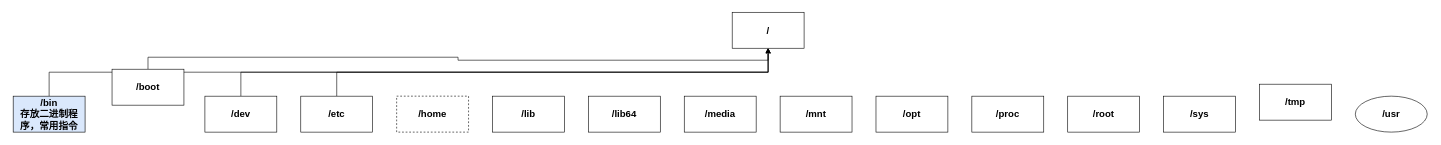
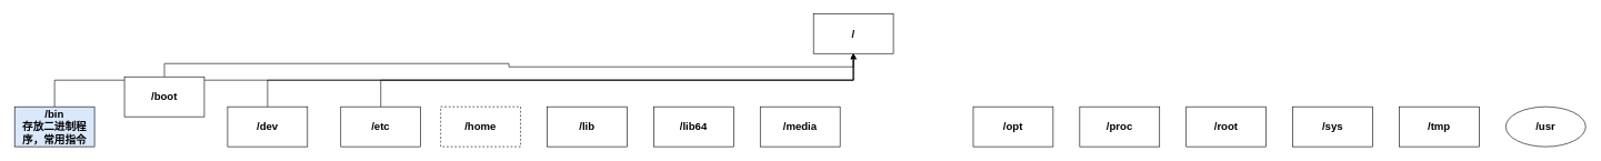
  <mxCell id="0" />
  <mxCell id="1" parent="0" />
  <mxCell id="2" value="&lt;b&gt;&lt;font style=&quot;font-size: 16px&quot;&gt;/&lt;/font&gt;&lt;/b&gt;" style="rounded=0;whiteSpace=wrap;html=1;" vertex="1" parent="1"><mxGeometry x="1220" y="20" width="120" height="60" as="geometry" /></mxCell>
  <mxCell id="3" style="edgeStyle=orthogonalEdgeStyle;rounded=0;orthogonalLoop=1;jettySize=auto;html=1;exitX=0.5;exitY=0;exitDx=0;exitDy=0;entryX=0.5;entryY=1;entryDx=0;entryDy=0;" edge="1" parent="1" source="4" target="2"><mxGeometry relative="1" as="geometry" /></mxCell>
  <mxCell id="4" value="&lt;b&gt;&lt;font style=&quot;font-size: 16px&quot;&gt;/bin&lt;br&gt;存放二进制程序，常用指令&lt;br&gt;&lt;/font&gt;&lt;/b&gt;" style="rounded=0;whiteSpace=wrap;html=1;fillColor=#dae8fc;" vertex="1" parent="1"><mxGeometry x="20" y="160" width="120" height="60" as="geometry" /></mxCell>
  <mxCell id="5" style="edgeStyle=orthogonalEdgeStyle;rounded=0;orthogonalLoop=1;jettySize=auto;html=1;exitX=0.5;exitY=0;exitDx=0;exitDy=0;entryX=0.5;entryY=1;entryDx=0;entryDy=0;" edge="1" parent="1" source="6" target="2"><mxGeometry relative="1" as="geometry" /></mxCell>
  <mxCell id="6" value="&lt;b&gt;&lt;font style=&quot;font-size: 16px&quot;&gt;/boot&lt;br&gt;&lt;/font&gt;&lt;/b&gt;" style="rounded=0;whiteSpace=wrap;html=1;" vertex="1" parent="1"><mxGeometry x="185" y="115" width="120" height="60" as="geometry" /></mxCell>
  <mxCell id="7" style="edgeStyle=orthogonalEdgeStyle;rounded=0;orthogonalLoop=1;jettySize=auto;html=1;exitX=0.5;exitY=0;exitDx=0;exitDy=0;entryX=0.5;entryY=1;entryDx=0;entryDy=0;" edge="1" parent="1" source="8" target="2"><mxGeometry relative="1" as="geometry" /></mxCell>
  <mxCell id="8" value="&lt;b&gt;&lt;font style=&quot;font-size: 16px&quot;&gt;/dev&lt;br&gt;&lt;/font&gt;&lt;/b&gt;" style="rounded=0;whiteSpace=wrap;html=1;" vertex="1" parent="1"><mxGeometry x="340" y="160" width="120" height="60" as="geometry" /></mxCell>
  <mxCell id="9" style="edgeStyle=orthogonalEdgeStyle;rounded=0;orthogonalLoop=1;jettySize=auto;html=1;exitX=0.5;exitY=0;exitDx=0;exitDy=0;entryX=0.5;entryY=1;entryDx=0;entryDy=0;" edge="1" parent="1" source="10" target="2"><mxGeometry relative="1" as="geometry" /></mxCell>
- <mxCell id="10" value="&lt;b&gt;&lt;font style=&quot;font-size: 16px&quot;&gt;/etc&lt;br&gt;&lt;/font&gt;&lt;/b&gt;" style="rounded=0;whiteSpace=wrap;html=1;" vertex="1" parent="1"><mxGeometry x="500" y="160" width="120" height="60" as="geometry" /></mxCell>
+ <mxCell id="10" value="&lt;b&gt;&lt;font style=&quot;font-size: 16px&quot;&gt;/etc&lt;br&gt;&lt;/font&gt;&lt;/b&gt;" style="rounded=0;whiteSpace=wrap;html=1;" vertex="1" parent="1"><mxGeometry x="510" y="160" width="120" height="60" as="geometry" /></mxCell>
  <mxCell id="11" value="&lt;b&gt;&lt;font style=&quot;font-size: 16px&quot;&gt;/home&lt;br&gt;&lt;/font&gt;&lt;/b&gt;" style="rounded=0;whiteSpace=wrap;html=1;dashed=1;" vertex="1" parent="1"><mxGeometry x="660" y="160" width="120" height="60" as="geometry" /></mxCell>
  <mxCell id="12" value="&lt;b&gt;&lt;font style=&quot;font-size: 16px&quot;&gt;/lib&lt;br&gt;&lt;/font&gt;&lt;/b&gt;" style="rounded=0;whiteSpace=wrap;html=1;" vertex="1" parent="1"><mxGeometry x="820" y="160" width="120" height="60" as="geometry" /></mxCell>
  <mxCell id="13" value="&lt;b&gt;&lt;font style=&quot;font-size: 16px&quot;&gt;/lib64&lt;br&gt;&lt;/font&gt;&lt;/b&gt;" style="rounded=0;whiteSpace=wrap;html=1;" vertex="1" parent="1"><mxGeometry x="980" y="160" width="120" height="60" as="geometry" /></mxCell>
  <mxCell id="14" value="&lt;b&gt;&lt;font style=&quot;font-size: 16px&quot;&gt;/media&lt;br&gt;&lt;/font&gt;&lt;/b&gt;" style="rounded=0;whiteSpace=wrap;html=1;" vertex="1" parent="1"><mxGeometry x="1140" y="160" width="120" height="60" as="geometry" /></mxCell>
- <mxCell id="15" value="&lt;b&gt;&lt;font style=&quot;font-size: 16px&quot;&gt;/mnt&lt;br&gt;&lt;/font&gt;&lt;/b&gt;" style="rounded=0;whiteSpace=wrap;html=1;" vertex="1" parent="1"><mxGeometry x="1300" y="160" width="120" height="60" as="geometry" /></mxCell>
  <mxCell id="16" value="&lt;b&gt;&lt;font style=&quot;font-size: 16px&quot;&gt;/opt&lt;br&gt;&lt;/font&gt;&lt;/b&gt;" style="rounded=0;whiteSpace=wrap;html=1;" vertex="1" parent="1"><mxGeometry x="1460" y="160" width="120" height="60" as="geometry" /></mxCell>
  <mxCell id="17" value="&lt;b&gt;&lt;font style=&quot;font-size: 16px&quot;&gt;/proc&lt;br&gt;&lt;/font&gt;&lt;/b&gt;" style="rounded=0;whiteSpace=wrap;html=1;" vertex="1" parent="1"><mxGeometry x="1620" y="160" width="120" height="60" as="geometry" /></mxCell>
  <mxCell id="18" value="&lt;b&gt;&lt;font style=&quot;font-size: 16px&quot;&gt;/root&lt;br&gt;&lt;/font&gt;&lt;/b&gt;" style="rounded=0;whiteSpace=wrap;html=1;" vertex="1" parent="1"><mxGeometry x="1780" y="160" width="120" height="60" as="geometry" /></mxCell>
  <mxCell id="19" value="&lt;b&gt;&lt;font style=&quot;font-size: 16px&quot;&gt;/sys&lt;br&gt;&lt;/font&gt;&lt;/b&gt;" style="rounded=0;whiteSpace=wrap;html=1;" vertex="1" parent="1"><mxGeometry x="1940" y="160" width="120" height="60" as="geometry" /></mxCell>
- <mxCell id="20" value="&lt;b&gt;&lt;font style=&quot;font-size: 16px&quot;&gt;/tmp&lt;br&gt;&lt;/font&gt;&lt;/b&gt;" style="rounded=0;whiteSpace=wrap;html=1;" vertex="1" parent="1"><mxGeometry x="2100" y="140" width="120" height="60" as="geometry" /></mxCell>
+ <mxCell id="20" value="&lt;b&gt;&lt;font style=&quot;font-size: 16px&quot;&gt;/tmp&lt;br&gt;&lt;/font&gt;&lt;/b&gt;" style="rounded=0;whiteSpace=wrap;html=1;" vertex="1" parent="1"><mxGeometry x="2100" y="160" width="120" height="60" as="geometry" /></mxCell>
  <mxCell id="21" value="&lt;b&gt;&lt;font style=&quot;font-size: 16px&quot;&gt;/usr&lt;br&gt;&lt;/font&gt;&lt;/b&gt;" style="ellipse;whiteSpace=wrap;html=1;" vertex="1" parent="1"><mxGeometry x="2260" y="160" width="120" height="60" as="geometry" /></mxCell>
